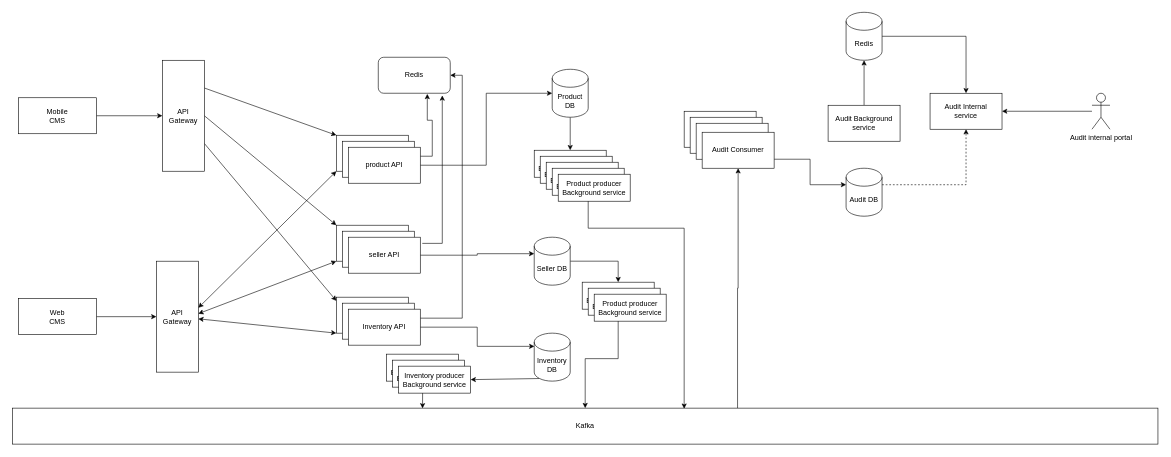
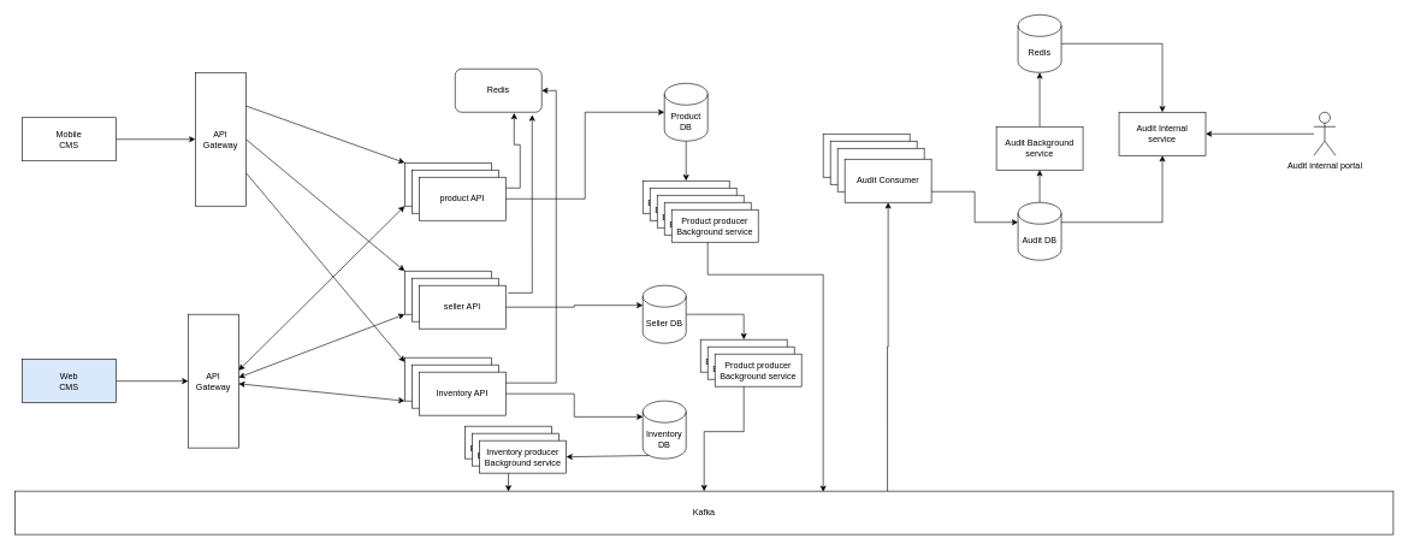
  <mxCell id="0" />
  <mxCell id="1" parent="0" />
  <mxCell id="2" value="product API" style="rounded=0;whiteSpace=wrap;html=1;" parent="1" vertex="1"><mxGeometry x="560" y="225" width="120" height="60" as="geometry" /></mxCell>
  <mxCell id="3" value="seller API" style="rounded=0;whiteSpace=wrap;html=1;" parent="1" vertex="1"><mxGeometry x="560" y="375" width="120" height="60" as="geometry" /></mxCell>
  <mxCell id="4" value="Inventory API" style="rounded=0;whiteSpace=wrap;html=1;" parent="1" vertex="1"><mxGeometry x="560" y="495" width="120" height="60" as="geometry" /></mxCell>
  <mxCell id="5" value="Inventory API" style="rounded=0;whiteSpace=wrap;html=1;" parent="1" vertex="1"><mxGeometry x="570" y="505" width="120" height="60" as="geometry" /></mxCell>
  <mxCell id="6" style="edgeStyle=orthogonalEdgeStyle;rounded=0;orthogonalLoop=1;jettySize=auto;html=1;exitX=1;exitY=0.5;exitDx=0;exitDy=0;entryX=0.003;entryY=0.275;entryDx=0;entryDy=0;entryPerimeter=0;" parent="1" source="8" target="22" edge="1"><mxGeometry relative="1" as="geometry" /></mxCell>
  <mxCell id="7" style="edgeStyle=orthogonalEdgeStyle;rounded=0;orthogonalLoop=1;jettySize=auto;html=1;exitX=1;exitY=0.25;exitDx=0;exitDy=0;entryX=1;entryY=0.5;entryDx=0;entryDy=0;" parent="1" source="8" target="27" edge="1"><mxGeometry relative="1" as="geometry" /></mxCell>
  <mxCell id="8" value="Inventory API" style="rounded=0;whiteSpace=wrap;html=1;" parent="1" vertex="1"><mxGeometry x="580" y="515" width="120" height="60" as="geometry" /></mxCell>
  <mxCell id="9" value="seller API" style="rounded=0;whiteSpace=wrap;html=1;" parent="1" vertex="1"><mxGeometry x="570" y="385" width="120" height="60" as="geometry" /></mxCell>
  <mxCell id="10" style="edgeStyle=orthogonalEdgeStyle;rounded=0;orthogonalLoop=1;jettySize=auto;html=1;exitX=1;exitY=0.5;exitDx=0;exitDy=0;entryX=0;entryY=0;entryDx=0;entryDy=27.5;entryPerimeter=0;" parent="1" source="12" target="24" edge="1"><mxGeometry relative="1" as="geometry" /></mxCell>
  <mxCell id="11" style="edgeStyle=orthogonalEdgeStyle;rounded=0;orthogonalLoop=1;jettySize=auto;html=1;exitX=1.028;exitY=0.172;exitDx=0;exitDy=0;entryX=0.889;entryY=1.061;entryDx=0;entryDy=0;entryPerimeter=0;exitPerimeter=0;" parent="1" source="12" target="27" edge="1"><mxGeometry relative="1" as="geometry"><Array as="points"><mxPoint x="737" y="405" /></Array></mxGeometry></mxCell>
  <mxCell id="12" value="seller API" style="rounded=0;whiteSpace=wrap;html=1;" parent="1" vertex="1"><mxGeometry x="580" y="395" width="120" height="60" as="geometry" /></mxCell>
  <mxCell id="13" value="product API" style="rounded=0;whiteSpace=wrap;html=1;" parent="1" vertex="1"><mxGeometry x="570" y="235" width="120" height="60" as="geometry" /></mxCell>
  <mxCell id="14" style="edgeStyle=orthogonalEdgeStyle;rounded=0;orthogonalLoop=1;jettySize=auto;html=1;exitX=1;exitY=0.5;exitDx=0;exitDy=0;entryX=0;entryY=0.5;entryDx=0;entryDy=0;entryPerimeter=0;" parent="1" source="16" target="26" edge="1"><mxGeometry relative="1" as="geometry" /></mxCell>
  <mxCell id="15" style="edgeStyle=orthogonalEdgeStyle;rounded=0;orthogonalLoop=1;jettySize=auto;html=1;exitX=1;exitY=0.25;exitDx=0;exitDy=0;entryX=0.681;entryY=1.019;entryDx=0;entryDy=0;entryPerimeter=0;" parent="1" source="16" target="27" edge="1"><mxGeometry relative="1" as="geometry" /></mxCell>
  <mxCell id="16" value="product API" style="rounded=0;whiteSpace=wrap;html=1;" parent="1" vertex="1"><mxGeometry x="580" y="245" width="120" height="60" as="geometry" /></mxCell>
  <mxCell id="17" value="API&lt;br&gt;Gateway" style="rounded=0;whiteSpace=wrap;html=1;" parent="1" vertex="1"><mxGeometry x="260" y="435" width="70" height="185" as="geometry" /></mxCell>
  <mxCell id="18" value="" style="endArrow=classic;startArrow=classic;html=1;exitX=1;exitY=0.42;exitDx=0;exitDy=0;exitPerimeter=0;entryX=0;entryY=1;entryDx=0;entryDy=0;" parent="1" source="17" target="2" edge="1"><mxGeometry width="50" height="50" relative="1" as="geometry"><mxPoint x="460" y="355" as="sourcePoint" /><mxPoint x="510" y="305" as="targetPoint" /></mxGeometry></mxCell>
  <mxCell id="19" value="" style="endArrow=classic;startArrow=classic;html=1;entryX=0;entryY=1;entryDx=0;entryDy=0;exitX=1;exitY=0.473;exitDx=0;exitDy=0;exitPerimeter=0;" parent="1" source="17" target="3" edge="1"><mxGeometry width="50" height="50" relative="1" as="geometry"><mxPoint x="470" y="403" as="sourcePoint" /><mxPoint x="570.84" y="260.32" as="targetPoint" /></mxGeometry></mxCell>
  <mxCell id="20" value="" style="endArrow=classic;startArrow=classic;html=1;entryX=0;entryY=1;entryDx=0;entryDy=0;" parent="1" source="17" target="4" edge="1"><mxGeometry width="50" height="50" relative="1" as="geometry"><mxPoint x="470" y="401.09" as="sourcePoint" /><mxPoint x="590" y="435" as="targetPoint" /></mxGeometry></mxCell>
  <mxCell id="21" style="edgeStyle=none;rounded=0;orthogonalLoop=1;jettySize=auto;html=1;exitX=0.145;exitY=1;exitDx=0;exitDy=-4.35;exitPerimeter=0;entryX=1;entryY=0.5;entryDx=0;entryDy=0;" edge="1" parent="1" source="22" target="66"><mxGeometry relative="1" as="geometry" /></mxCell>
  <mxCell id="22" value="Inventory DB" style="shape=cylinder3;whiteSpace=wrap;html=1;boundedLbl=1;backgroundOutline=1;size=15;" parent="1" vertex="1"><mxGeometry x="890" y="555" width="60" height="80" as="geometry" /></mxCell>
  <mxCell id="23" style="edgeStyle=orthogonalEdgeStyle;rounded=0;orthogonalLoop=1;jettySize=auto;html=1;entryX=0.5;entryY=0;entryDx=0;entryDy=0;" edge="1" parent="1" source="24" target="34"><mxGeometry relative="1" as="geometry" /></mxCell>
  <mxCell id="24" value="Seller DB" style="shape=cylinder3;whiteSpace=wrap;html=1;boundedLbl=1;backgroundOutline=1;size=15;" parent="1" vertex="1"><mxGeometry x="890" y="395" width="60" height="80" as="geometry" /></mxCell>
  <mxCell id="25" style="edgeStyle=orthogonalEdgeStyle;rounded=0;orthogonalLoop=1;jettySize=auto;html=1;" edge="1" parent="1" source="26" target="32"><mxGeometry relative="1" as="geometry" /></mxCell>
  <mxCell id="26" value="Product DB" style="shape=cylinder3;whiteSpace=wrap;html=1;boundedLbl=1;backgroundOutline=1;size=15;" parent="1" vertex="1"><mxGeometry x="920" y="115" width="60" height="80" as="geometry" /></mxCell>
  <mxCell id="27" value="Redis" style="rounded=1;whiteSpace=wrap;html=1;" parent="1" vertex="1"><mxGeometry x="630" y="95" width="120" height="60" as="geometry" /></mxCell>
  <mxCell id="28" style="edgeStyle=orthogonalEdgeStyle;rounded=0;orthogonalLoop=1;jettySize=auto;html=1;entryX=0.5;entryY=1;entryDx=0;entryDy=0;exitX=0.633;exitY=0.006;exitDx=0;exitDy=0;exitPerimeter=0;" parent="1" target="55" edge="1" source="29"><mxGeometry relative="1" as="geometry"><mxPoint x="1230" y="670" as="sourcePoint" /></mxGeometry></mxCell>
  <mxCell id="29" value="Kafka" style="rounded=0;whiteSpace=wrap;html=1;" parent="1" vertex="1"><mxGeometry x="20" y="680" width="1910" height="60" as="geometry" /></mxCell>
  <mxCell id="30" value="Audit Consumer" style="rounded=0;whiteSpace=wrap;html=1;" parent="1" vertex="1"><mxGeometry x="1140" y="185" width="120" height="60" as="geometry" /></mxCell>
  <mxCell id="31" style="edgeStyle=orthogonalEdgeStyle;rounded=0;orthogonalLoop=1;jettySize=auto;html=1;exitX=0.75;exitY=1;exitDx=0;exitDy=0;" parent="1" source="32" edge="1"><mxGeometry relative="1" as="geometry"><mxPoint x="1140" y="681" as="targetPoint" /><Array as="points"><mxPoint x="980" y="380" /><mxPoint x="1140" y="380" /><mxPoint x="1140" y="681" /></Array></mxGeometry></mxCell>
  <mxCell id="32" value="Product producer&lt;br&gt;Background service" style="rounded=0;whiteSpace=wrap;html=1;" parent="1" vertex="1"><mxGeometry x="890" y="250" width="120" height="45" as="geometry" /></mxCell>
  <mxCell id="33" style="edgeStyle=orthogonalEdgeStyle;rounded=0;orthogonalLoop=1;jettySize=auto;html=1;exitX=0.5;exitY=1;exitDx=0;exitDy=0;" parent="1" source="34" target="29" edge="1"><mxGeometry relative="1" as="geometry" /></mxCell>
  <mxCell id="34" value="Product producer&lt;br&gt;Background service" style="rounded=0;whiteSpace=wrap;html=1;" parent="1" vertex="1"><mxGeometry x="970" y="470" width="120" height="45" as="geometry" /></mxCell>
  <mxCell id="35" style="edgeStyle=none;rounded=0;orthogonalLoop=1;jettySize=auto;html=1;exitX=0.5;exitY=1;exitDx=0;exitDy=0;entryX=0.358;entryY=0.006;entryDx=0;entryDy=0;entryPerimeter=0;" edge="1" parent="1" source="36" target="29"><mxGeometry relative="1" as="geometry" /></mxCell>
  <mxCell id="36" value="Inventory producer&lt;br&gt;Background service" style="rounded=0;whiteSpace=wrap;html=1;" parent="1" vertex="1"><mxGeometry x="644" y="590" width="120" height="45" as="geometry" /></mxCell>
  <mxCell id="37" style="edgeStyle=orthogonalEdgeStyle;rounded=0;orthogonalLoop=1;jettySize=auto;html=1;exitX=1;exitY=0.5;exitDx=0;exitDy=0;exitPerimeter=0;entryX=0.5;entryY=0;entryDx=0;entryDy=0;" edge="1" parent="1" source="38" target="39"><mxGeometry relative="1" as="geometry" /></mxCell>
  <mxCell id="38" value="Redis" style="shape=cylinder3;whiteSpace=wrap;html=1;boundedLbl=1;backgroundOutline=1;size=15;" parent="1" vertex="1"><mxGeometry x="1410" y="20" width="60" height="80" as="geometry" /></mxCell>
  <mxCell id="39" value="Audit Internal &lt;br&gt;service" style="rounded=0;whiteSpace=wrap;html=1;" parent="1" vertex="1"><mxGeometry x="1550" y="155" width="120" height="60" as="geometry" /></mxCell>
  <mxCell id="40" value="Audit internal portal" style="shape=umlActor;verticalLabelPosition=bottom;verticalAlign=top;html=1;outlineConnect=0;" parent="1" vertex="1"><mxGeometry x="1820" y="155" width="30" height="60" as="geometry" /></mxCell>
  <mxCell id="41" value="" style="endArrow=none;startArrow=classic;html=1;exitX=1;exitY=0.5;exitDx=0;exitDy=0;" parent="1" source="39" target="40" edge="1"><mxGeometry width="50" height="50" relative="1" as="geometry"><mxPoint x="1620" y="197" as="sourcePoint" /><mxPoint x="1560" y="285" as="targetPoint" /></mxGeometry></mxCell>
  <mxCell id="42" style="edgeStyle=orthogonalEdgeStyle;rounded=0;orthogonalLoop=1;jettySize=auto;html=1;exitX=1;exitY=0.5;exitDx=0;exitDy=0;" parent="1" source="43" target="17" edge="1"><mxGeometry relative="1" as="geometry" /></mxCell>
- <mxCell id="43" value="Web&lt;br&gt;CMS" style="rounded=0;whiteSpace=wrap;html=1;" parent="1" vertex="1"><mxGeometry x="30" y="497.5" width="130" height="60" as="geometry" /></mxCell>
+ <mxCell id="43" value="Web&lt;br&gt;CMS" style="rounded=0;whiteSpace=wrap;html=1;fillColor=#dae8fc;" parent="1" vertex="1"><mxGeometry x="30" y="497.5" width="130" height="60" as="geometry" /></mxCell>
  <mxCell id="44" style="edgeStyle=orthogonalEdgeStyle;rounded=0;orthogonalLoop=1;jettySize=auto;html=1;exitX=1;exitY=0.5;exitDx=0;exitDy=0;entryX=0;entryY=0.5;entryDx=0;entryDy=0;" parent="1" source="45" target="49" edge="1"><mxGeometry relative="1" as="geometry" /></mxCell>
  <mxCell id="45" value="Mobile&lt;br&gt;CMS" style="rounded=0;whiteSpace=wrap;html=1;" parent="1" vertex="1"><mxGeometry x="30" y="162.5" width="130" height="60" as="geometry" /></mxCell>
  <mxCell id="46" style="rounded=0;orthogonalLoop=1;jettySize=auto;html=1;exitX=1;exitY=0.25;exitDx=0;exitDy=0;entryX=0;entryY=0;entryDx=0;entryDy=0;" parent="1" source="49" edge="1" target="2"><mxGeometry relative="1" as="geometry"><mxPoint x="560" y="260" as="targetPoint" /></mxGeometry></mxCell>
  <mxCell id="47" style="rounded=0;orthogonalLoop=1;jettySize=auto;html=1;exitX=1;exitY=0.5;exitDx=0;exitDy=0;entryX=0;entryY=0;entryDx=0;entryDy=0;" parent="1" source="49" target="3" edge="1"><mxGeometry relative="1" as="geometry" /></mxCell>
  <mxCell id="48" style="rounded=0;orthogonalLoop=1;jettySize=auto;html=1;exitX=1;exitY=0.75;exitDx=0;exitDy=0;entryX=0.001;entryY=0.103;entryDx=0;entryDy=0;entryPerimeter=0;" parent="1" source="49" target="4" edge="1"><mxGeometry relative="1" as="geometry" /></mxCell>
  <mxCell id="49" value="API&lt;br&gt;Gateway" style="rounded=0;whiteSpace=wrap;html=1;" parent="1" vertex="1"><mxGeometry x="270" y="100" width="70" height="185" as="geometry" /></mxCell>
  <mxCell id="50" style="edgeStyle=orthogonalEdgeStyle;rounded=0;orthogonalLoop=1;jettySize=auto;html=1;exitX=0.5;exitY=0;exitDx=0;exitDy=0;" edge="1" parent="1" source="51" target="38"><mxGeometry relative="1" as="geometry" /></mxCell>
  <mxCell id="51" value="Audit Background service" style="rounded=0;whiteSpace=wrap;html=1;" parent="1" vertex="1"><mxGeometry x="1380" y="175" width="120" height="60" as="geometry" /></mxCell>
  <mxCell id="52" value="Audit Consumer" style="rounded=0;whiteSpace=wrap;html=1;" parent="1" vertex="1"><mxGeometry x="1150" y="195" width="120" height="60" as="geometry" /></mxCell>
  <mxCell id="53" value="Audit Consumer" style="rounded=0;whiteSpace=wrap;html=1;" parent="1" vertex="1"><mxGeometry x="1160" y="205" width="120" height="60" as="geometry" /></mxCell>
  <mxCell id="54" style="edgeStyle=orthogonalEdgeStyle;rounded=0;orthogonalLoop=1;jettySize=auto;html=1;exitX=1;exitY=0.75;exitDx=0;exitDy=0;entryX=0;entryY=0;entryDx=0;entryDy=27.5;entryPerimeter=0;" edge="1" parent="1" source="55" target="62"><mxGeometry relative="1" as="geometry" /></mxCell>
  <mxCell id="55" value="Audit Consumer" style="rounded=0;whiteSpace=wrap;html=1;" parent="1" vertex="1"><mxGeometry x="1170" y="220" width="120" height="60" as="geometry" /></mxCell>
  <mxCell id="56" value="Product producer&lt;br&gt;Background service" style="rounded=0;whiteSpace=wrap;html=1;" parent="1" vertex="1"><mxGeometry x="900" y="260" width="120" height="45" as="geometry" /></mxCell>
  <mxCell id="57" value="Product producer&lt;br&gt;Background service" style="rounded=0;whiteSpace=wrap;html=1;" parent="1" vertex="1"><mxGeometry x="910" y="270" width="120" height="45" as="geometry" /></mxCell>
  <mxCell id="58" value="Product producer&lt;br&gt;Background service" style="rounded=0;whiteSpace=wrap;html=1;" parent="1" vertex="1"><mxGeometry x="920" y="280" width="120" height="45" as="geometry" /></mxCell>
  <mxCell id="59" value="Product producer&lt;br&gt;Background service" style="rounded=0;whiteSpace=wrap;html=1;" parent="1" vertex="1"><mxGeometry x="930" y="290" width="120" height="45" as="geometry" /></mxCell>
- <mxCell id="60" style="edgeStyle=orthogonalEdgeStyle;rounded=0;orthogonalLoop=1;jettySize=auto;html=1;exitX=1;exitY=0;exitDx=0;exitDy=27.5;exitPerimeter=0;entryX=0.5;entryY=1;entryDx=0;entryDy=0;dashed=1;" edge="1" parent="1" source="62" target="39"><mxGeometry relative="1" as="geometry" /></mxCell>
+ <mxCell id="60" style="edgeStyle=orthogonalEdgeStyle;rounded=0;orthogonalLoop=1;jettySize=auto;html=1;exitX=1;exitY=0;exitDx=0;exitDy=27.5;exitPerimeter=0;entryX=0.5;entryY=1;entryDx=0;entryDy=0;" edge="1" parent="1" source="62" target="39"><mxGeometry relative="1" as="geometry" /></mxCell>
+ <mxCell id="61" style="edgeStyle=orthogonalEdgeStyle;rounded=0;orthogonalLoop=1;jettySize=auto;html=1;exitX=0.5;exitY=0;exitDx=0;exitDy=0;exitPerimeter=0;entryX=0.5;entryY=1;entryDx=0;entryDy=0;" edge="1" parent="1" source="62" target="51"><mxGeometry relative="1" as="geometry" /></mxCell>
  <mxCell id="62" value="Audit DB" style="shape=cylinder3;whiteSpace=wrap;html=1;boundedLbl=1;backgroundOutline=1;size=15;" parent="1" vertex="1"><mxGeometry x="1410" y="280" width="60" height="80" as="geometry" /></mxCell>
  <mxCell id="63" value="Product producer&lt;br&gt;Background service" style="rounded=0;whiteSpace=wrap;html=1;" vertex="1" parent="1"><mxGeometry x="980" y="480" width="120" height="45" as="geometry" /></mxCell>
  <mxCell id="64" value="Product producer&lt;br&gt;Background service" style="rounded=0;whiteSpace=wrap;html=1;" vertex="1" parent="1"><mxGeometry x="990" y="490" width="120" height="45" as="geometry" /></mxCell>
  <mxCell id="65" value="Inventory producer&lt;br&gt;Background service" style="rounded=0;whiteSpace=wrap;html=1;" vertex="1" parent="1"><mxGeometry x="654" y="600" width="120" height="45" as="geometry" /></mxCell>
  <mxCell id="66" value="Inventory producer&lt;br&gt;Background service" style="rounded=0;whiteSpace=wrap;html=1;" vertex="1" parent="1"><mxGeometry x="664" y="610" width="120" height="45" as="geometry" /></mxCell>
